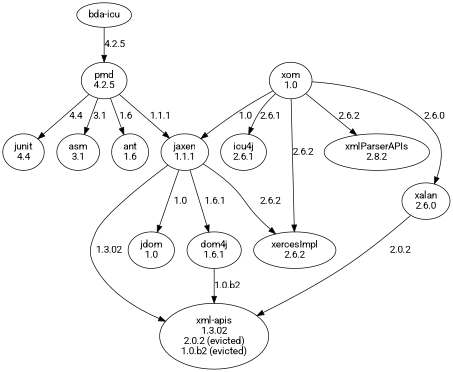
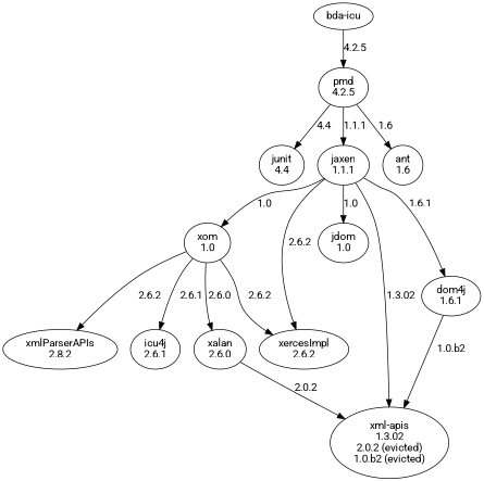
  digraph {
    fontname=Roboto
    node [fontname=Roboto]
    edge [fontname=Roboto]
    n1 [label="bda-icu"]
    n2 [label="pmd\n4.2.5"]
    n3 [label="junit\n4.4"]
-   n4 [label="asm\n3.1"]
    n5 [label="jaxen\n1.1.1"]
    n6 [label="ant\n1.6"]
    n7 [label="xom\n1.0"]
    n8 [label="xml-apis\n1.3.02\n2.0.2 (evicted)\n1.0.b2 (evicted)"]
    n9 [label="jdom\n1.0"]
    n10 [label="dom4j\n1.6.1"]
    n11 [label="xercesImpl\n2.6.2"]
    n12 [label="icu4j\n2.6.1"]
    n13 [label="xalan\n2.6.0"]
    n14 [label="xmlParserAPIs\n2.8.2"]
    n1 -> n2 [label="4.2.5"]
    n2 -> n3 [label=4.4]
-   n2 -> n4 [label=3.1]
    n2 -> n5 [label="1.1.1"]
    n2 -> n6 [label=1.6]
-   n7 -> n5 [label=1.0]
+   n5 -> n7 [label=1.0]
    n5 -> n8 [label="1.3.02"]
    n5 -> n9 [label=1.0]
    n5 -> n10 [label="1.6.1"]
    n5 -> n11 [label="2.6.2"]
    n7 -> n11 [label="2.6.2"]
    n7 -> n12 [label="2.6.1"]
    n7 -> n13 [label="2.6.0"]
    n7 -> n14 [label="2.6.2"]
    n10 -> n8 [label="1.0.b2"]
    n13 -> n8 [label="2.0.2"]
  }
